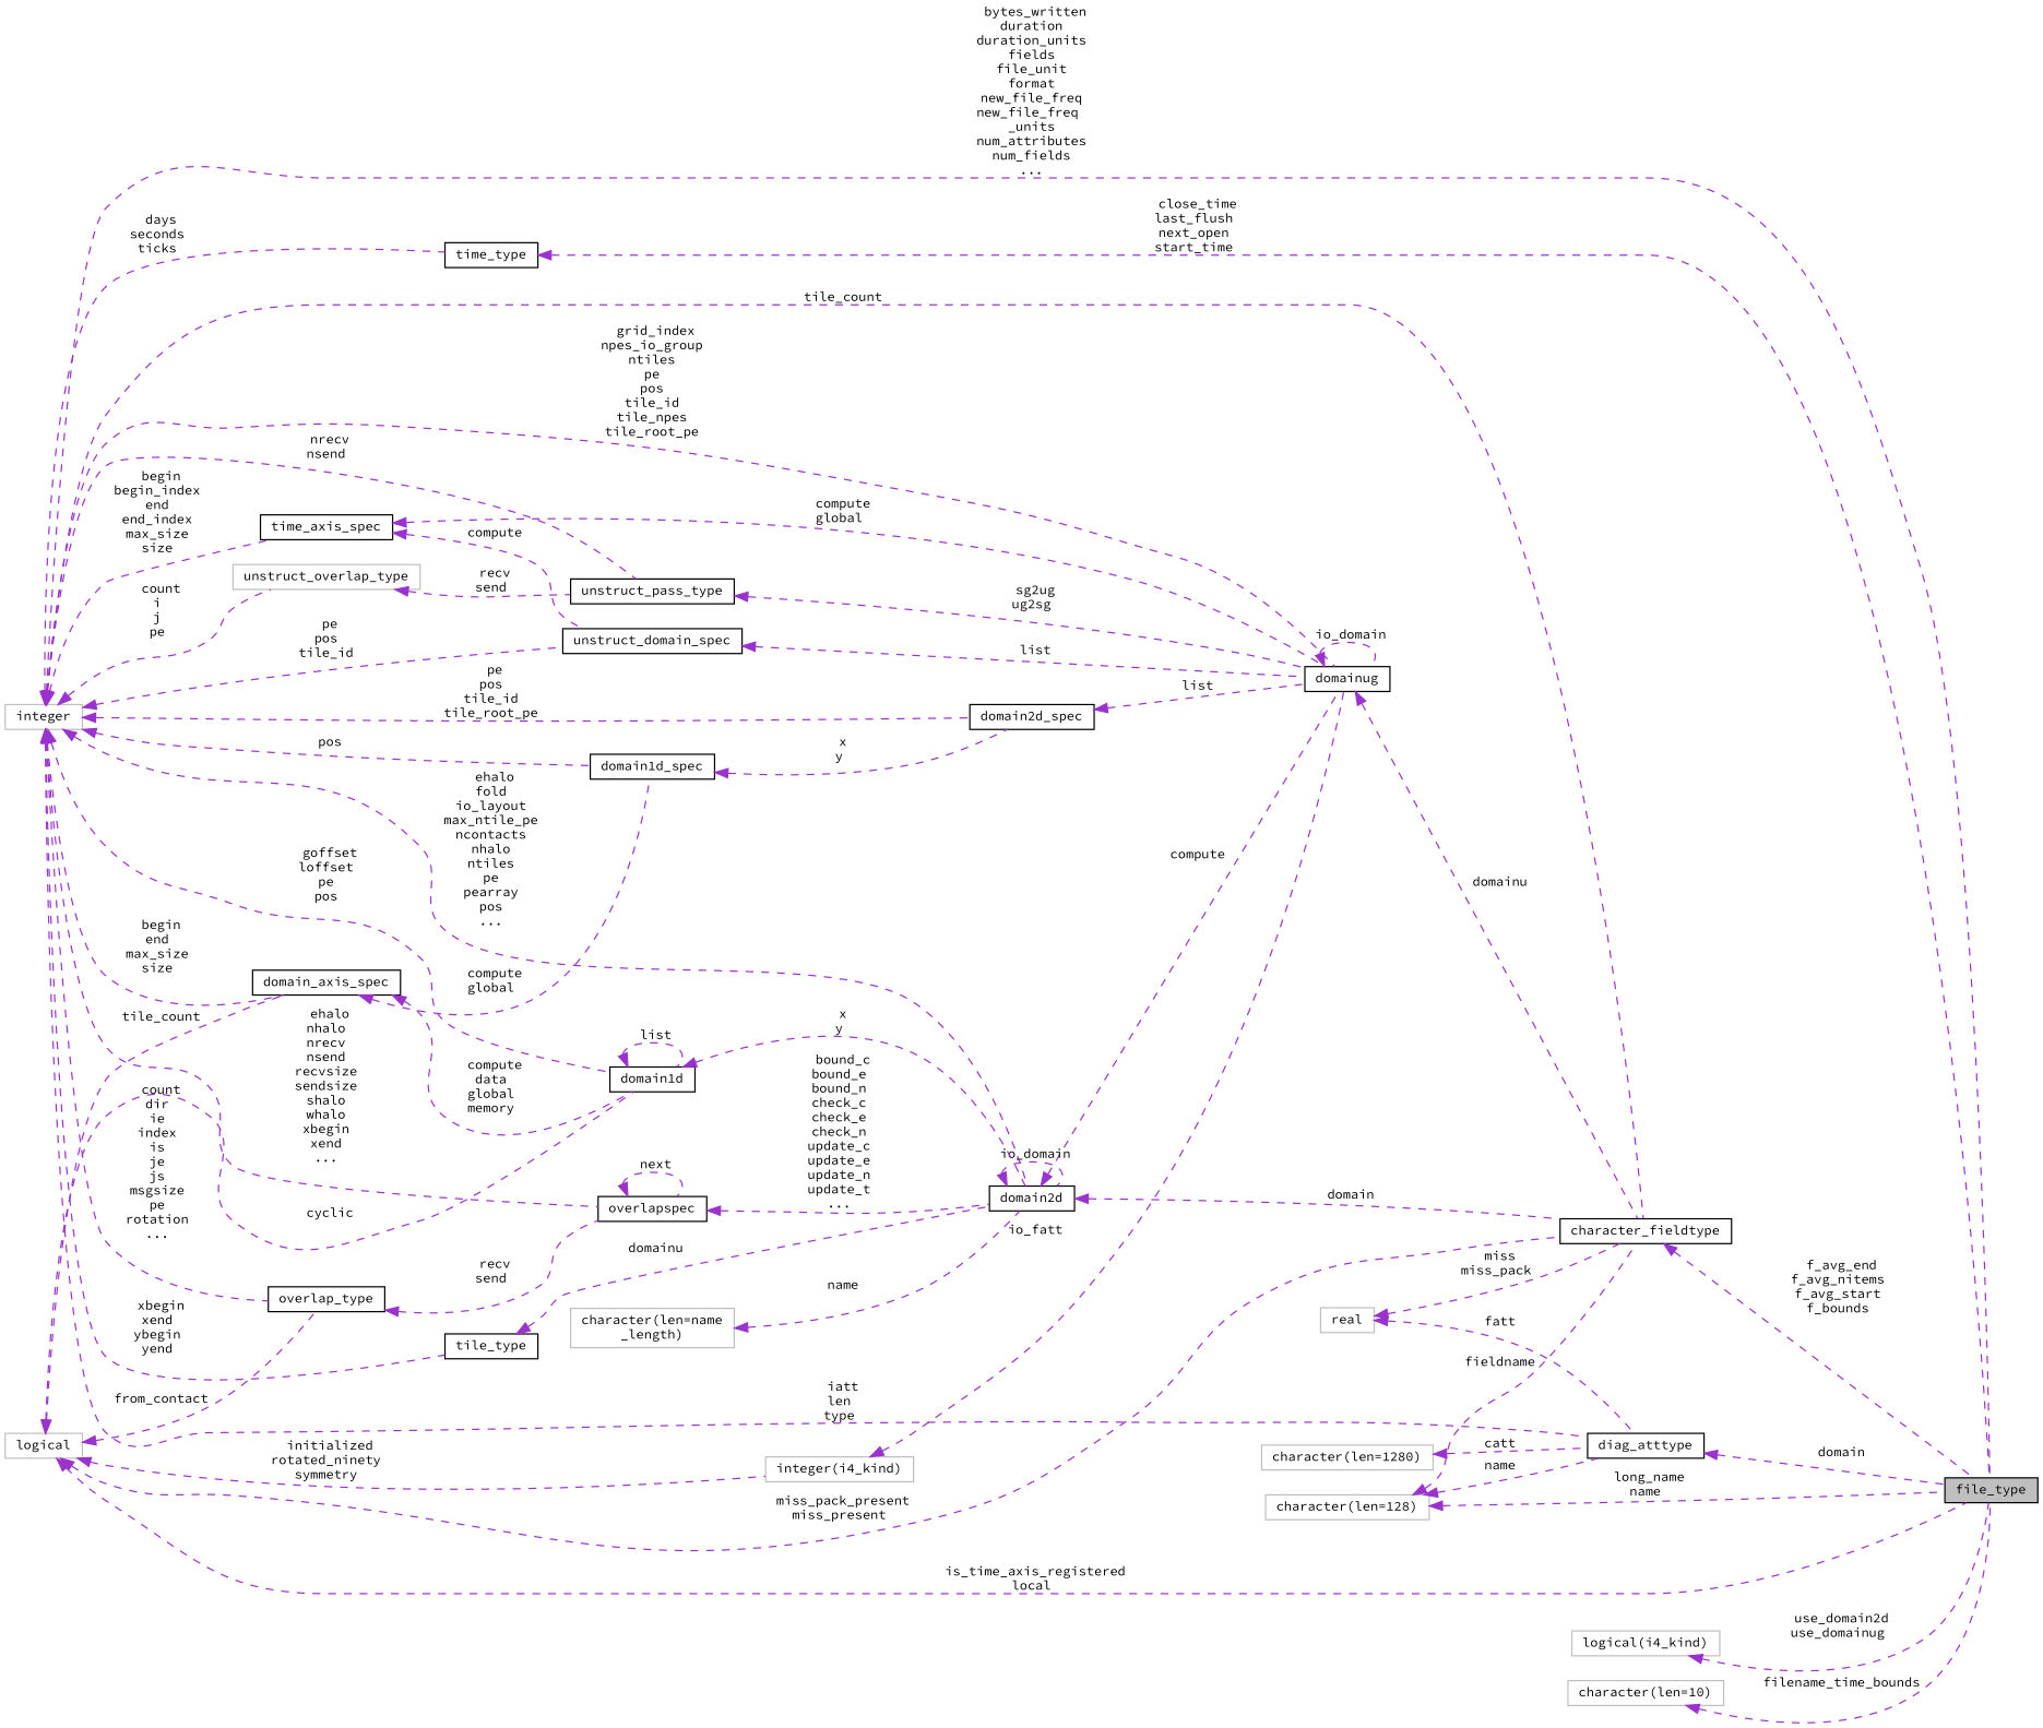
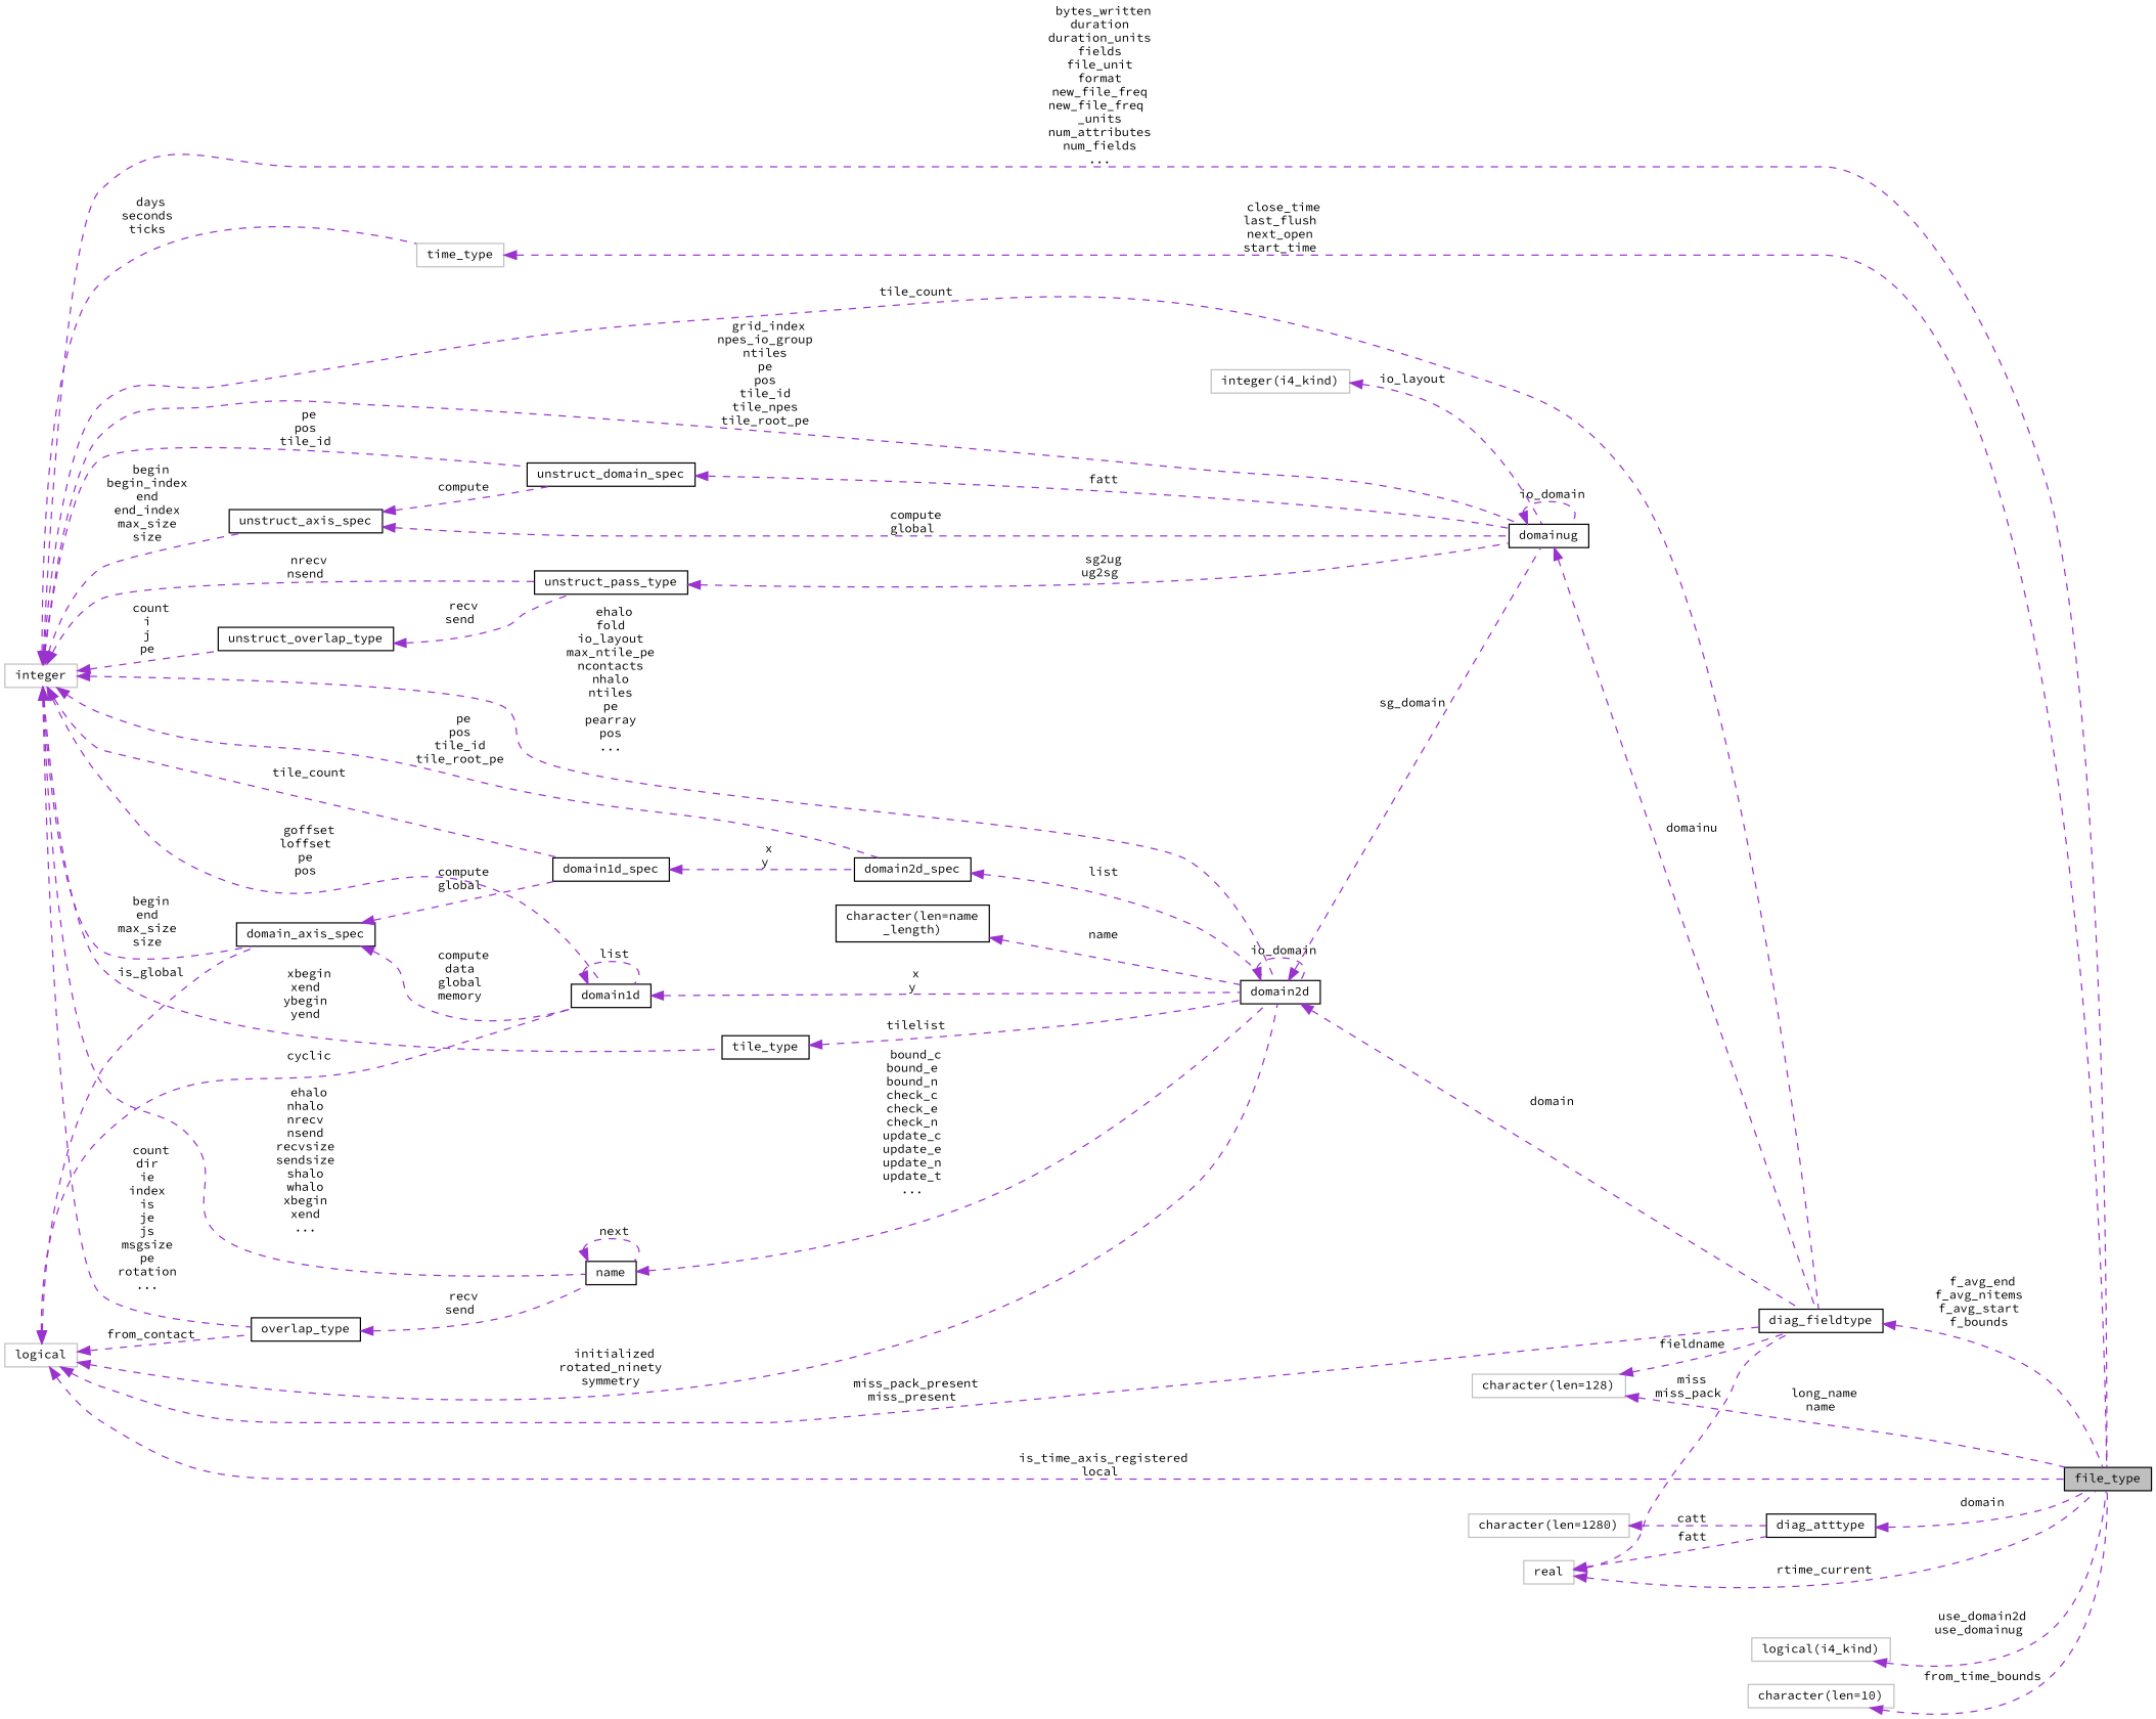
  digraph {
    fontname="Source Code Pro"
    rankdir=LR
    node [color=black fillcolor=white fontname="Source Code Pro" fontsize=10 shape=record style=filled]
    edge [color=darkorchid3 dir=back fontname="Source Code Pro" fontsize=10 labelfontname=Helvetica labelfontsize=10 style=dashed]
    n1 [fillcolor=grey75 fontcolor=black height=0.2 label=file_type width=0.4]
-   n2 [height=0.2 label=time_type width=0.4]
+   n2 [color=grey75 height=0.2 label=time_type width=0.4]
    n3 [color=grey75 height=0.2 label=integer width=0.4]
    n4 [height=0.2 label=diag_atttype width=0.4]
-   n5 [height=0.2 label=character_fieldtype width=0.4]
+   n5 [height=0.2 label=diag_fieldtype width=0.4]
    n6 [height=0.2 label=domainug width=0.4]
    n7 [height=0.2 label=unstruct_domain_spec width=0.4]
-   n8 [height=0.2 label=time_axis_spec width=0.4]
+   n8 [height=0.2 label=unstruct_axis_spec width=0.4]
    n9 [height=0.2 label=domain2d width=0.4]
    n10 [height=0.2 label=domain1d width=0.4]
    n11 [height=0.2 label=domain_axis_spec width=0.4]
-   n12 [height=0.2 label=overlapspec width=0.4]
+   n12 [height=0.2 label=name width=0.4]
    n13 [height=0.2 label=overlap_type width=0.4]
    n14 [height=0.2 label=domain2d_spec width=0.4]
    n15 [height=0.2 label=domain1d_spec width=0.4]
    n16 [height=0.2 label=tile_type width=0.4]
    n17 [height=0.2 label=unstruct_pass_type width=0.4]
-   n18 [color=grey75 height=0.2 label=unstruct_overlap_type width=0.4]
+   n18 [height=0.2 label=unstruct_overlap_type width=0.4]
    n19 [color=grey75 height=0.2 label=logical width=0.4]
    n20 [color=grey75 height=0.2 label="character(len=1280)" width=0.4]
    n21 [color=grey75 height=0.2 label="character(len=128)" width=0.4]
    n22 [color=grey75 height=0.2 label=real width=0.4]
    n23 [color=grey75 height=0.2 label="logical(i4_kind)" width=0.4]
    n24 [color=grey75 height=0.2 label="character(len=10)" width=0.4]
-   n25 [color=grey75 height=0.2 label="character(len=name\l_length)" width=0.4]
+   n25 [height=0.2 label="character(len=name\l_length)" width=0.4]
    n26 [color=grey75 height=0.2 label="integer(i4_kind)" width=0.4]
    n2 -> n1 [label=" close_time\nlast_flush\nnext_open\nstart_time"]
    n3 -> n1 [label=" bytes_written\nduration\nduration_units\nfields\nfile_unit\nformat\nnew_file_freq\nnew_file_freq\l_units\nnum_attributes\nnum_fields\n..."]
    n3 -> n2 [label=" days\nseconds\nticks"]
-   n3 -> n4 [label=" iatt\nlen\ntype"]
    n3 -> n5 [label=" tile_count"]
    n3 -> n6 [label=" grid_index\nnpes_io_group\nntiles\npe\npos\ntile_id\ntile_npes\ntile_root_pe"]
    n3 -> n7 [label=" pe\npos\ntile_id"]
    n3 -> n8 [label=" begin\nbegin_index\nend\nend_index\nmax_size\nsize"]
    n3 -> n9 [label=" ehalo\nfold\nio_layout\nmax_ntile_pe\nncontacts\nnhalo\nntiles\npe\npearray\npos\n..."]
    n3 -> n10 [label=" goffset\nloffset\npe\npos"]
    n3 -> n11 [label=" begin\nend\nmax_size\nsize"]
    n3 -> n12 [label=" ehalo\nnhalo\nnrecv\nnsend\nrecvsize\nsendsize\nshalo\nwhalo\nxbegin\nxend\n..."]
    n3 -> n13 [label=" count\ndir\nie\nindex\nis\nje\njs\nmsgsize\npe\nrotation\n..."]
    n3 -> n14 [label=" pe\npos\ntile_id\ntile_root_pe"]
-   n3 -> n15 [label=" pos"]
+   n3 -> n15 [label=" tile_count"]
    n3 -> n16 [label=" xbegin\nxend\nybegin\nyend"]
    n3 -> n17 [label=" nrecv\nnsend"]
    n3 -> n18 [label=" count\ni\nj\npe"]
    n4 -> n1 [label=" domain"]
    n5 -> n1 [label=" f_avg_end\nf_avg_nitems\nf_avg_start\nf_bounds"]
    n6 -> n5 [label=" domainu"]
    n6 -> n6 [label=" io_domain"]
-   n7 -> n6 [label=" list"]
+   n7 -> n6 [label=" fatt"]
    n8 -> n6 [label=" compute\nglobal"]
    n8 -> n7 [label=" compute"]
    n9 -> n5 [label=" domain"]
-   n9 -> n6 [label=" compute"]
+   n9 -> n6 [label=" sg_domain"]
    n9 -> n9 [label=" io_domain"]
    n10 -> n9 [label=" x\ny"]
    n10 -> n10 [label=" list"]
    n11 -> n10 [label=" compute\ndata\nglobal\nmemory"]
    n11 -> n15 [label=" compute\nglobal"]
    n12 -> n9 [label=" bound_c\nbound_e\nbound_n\ncheck_c\ncheck_e\ncheck_n\nupdate_c\nupdate_e\nupdate_n\nupdate_t\n..."]
    n12 -> n12 [label=" next"]
    n13 -> n12 [label=" recv\nsend"]
-   n14 -> n6 [label=" list"]
+   n14 -> n9 [label=" list"]
    n15 -> n14 [label=" x\ny"]
-   n16 -> n9 [label=" domainu"]
+   n16 -> n9 [label=" tilelist"]
    n17 -> n6 [label=" sg2ug\nug2sg"]
    n18 -> n17 [label=" recv\nsend"]
    n19 -> n1 [label=" is_time_axis_registered\nlocal"]
    n19 -> n5 [label=" miss_pack_present\nmiss_present"]
-   n19 -> n26 [label=" initialized\nrotated_ninety\nsymmetry"]
+   n19 -> n9 [label=" initialized\nrotated_ninety\nsymmetry"]
    n19 -> n10 [label=" cyclic"]
-   n19 -> n11 [label=" tile_count"]
+   n19 -> n11 [label=" is_global"]
    n19 -> n13 [label=" from_contact"]
    n20 -> n4 [label=" catt"]
    n21 -> n1 [label=" long_name\nname"]
-   n21 -> n4 [label=" name"]
    n21 -> n5 [label=" fieldname"]
+   n22 -> n1 [label=" rtime_current"]
    n22 -> n4 [label=" fatt"]
    n22 -> n5 [label=" miss\nmiss_pack"]
    n23 -> n1 [label=" use_domain2d\nuse_domainug"]
-   n24 -> n1 [label=" filename_time_bounds"]
+   n24 -> n1 [label=" from_time_bounds"]
    n25 -> n9 [label=" name"]
-   n26 -> n6 [label=" io_fatt"]
+   n26 -> n6 [label=" io_layout"]
  }
